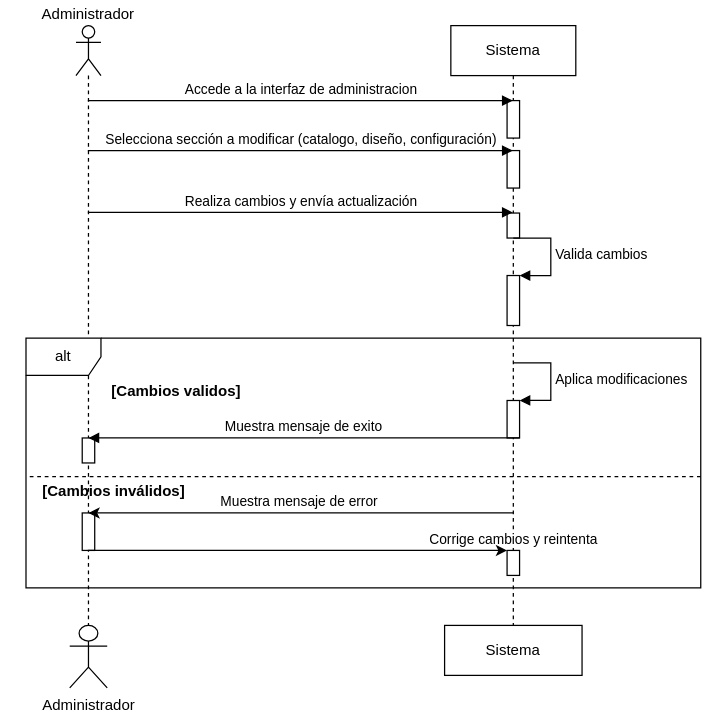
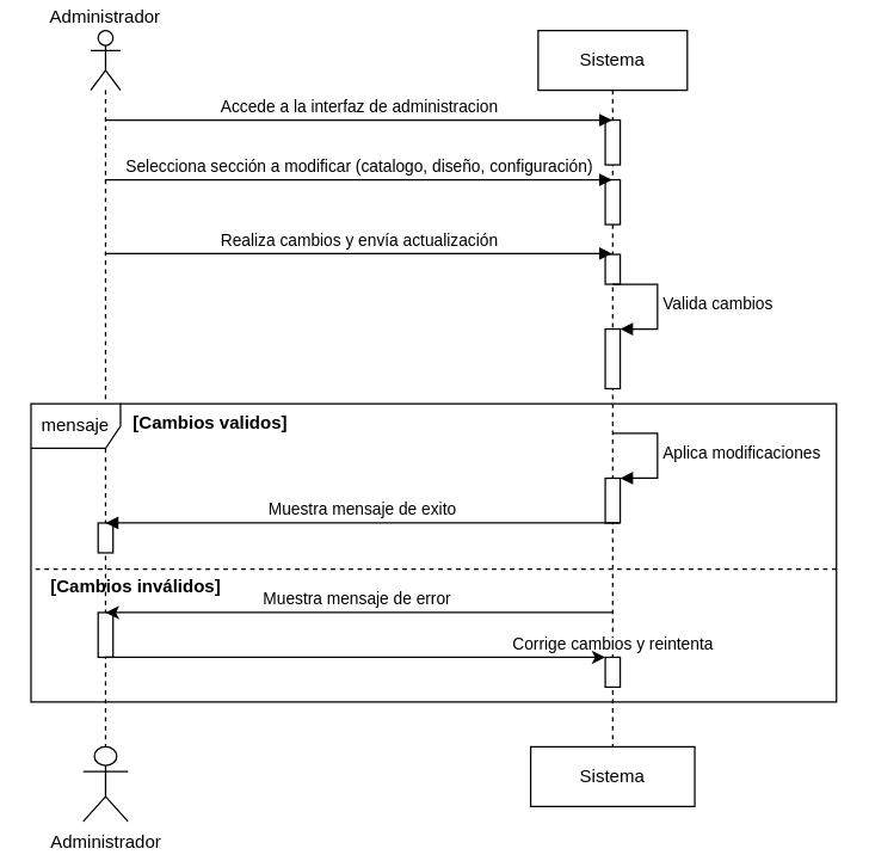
  <mxCell id="0" />
  <mxCell id="1" parent="0" />
  <mxCell id="2" value="Administrador" style="shape=umlLifeline;perimeter=lifelinePerimeter;whiteSpace=wrap;html=1;container=1;dropTarget=0;collapsible=0;recursiveResize=0;outlineConnect=0;portConstraint=eastwest;newEdgeStyle={&quot;curved&quot;:0,&quot;rounded&quot;:0};participant=umlActor;labelPosition=center;verticalLabelPosition=top;align=center;verticalAlign=bottom;" vertex="1" parent="1"><mxGeometry x="60" y="20" width="20" height="480" as="geometry" /></mxCell>
  <mxCell id="3" value="" style="html=1;points=[[0,0,0,0,5],[0,1,0,0,-5],[1,0,0,0,5],[1,1,0,0,-5]];perimeter=orthogonalPerimeter;outlineConnect=0;targetShapes=umlLifeline;portConstraint=eastwest;newEdgeStyle={&quot;curved&quot;:0,&quot;rounded&quot;:0};" vertex="1" parent="2"><mxGeometry x="5" y="330" width="10" height="20" as="geometry" /></mxCell>
  <mxCell id="4" value="" style="html=1;points=[[0,0,0,0,5],[0,1,0,0,-5],[1,0,0,0,5],[1,1,0,0,-5]];perimeter=orthogonalPerimeter;outlineConnect=0;targetShapes=umlLifeline;portConstraint=eastwest;newEdgeStyle={&quot;curved&quot;:0,&quot;rounded&quot;:0};" vertex="1" parent="2"><mxGeometry x="5" y="390" width="10" height="30" as="geometry" /></mxCell>
  <mxCell id="5" value="Sistema" style="shape=umlLifeline;perimeter=lifelinePerimeter;whiteSpace=wrap;html=1;container=1;dropTarget=0;collapsible=0;recursiveResize=0;outlineConnect=0;portConstraint=eastwest;newEdgeStyle={&quot;curved&quot;:0,&quot;rounded&quot;:0};" vertex="1" parent="1"><mxGeometry x="360" y="20" width="100" height="480" as="geometry" /></mxCell>
  <mxCell id="6" value="" style="html=1;points=[[0,0,0,0,5],[0,1,0,0,-5],[1,0,0,0,5],[1,1,0,0,-5]];perimeter=orthogonalPerimeter;outlineConnect=0;targetShapes=umlLifeline;portConstraint=eastwest;newEdgeStyle={&quot;curved&quot;:0,&quot;rounded&quot;:0};" vertex="1" parent="5"><mxGeometry x="45" y="200" width="10" height="40" as="geometry" /></mxCell>
  <mxCell id="7" value="" style="html=1;points=[[0,0,0,0,5],[0,1,0,0,-5],[1,0,0,0,5],[1,1,0,0,-5]];perimeter=orthogonalPerimeter;outlineConnect=0;targetShapes=umlLifeline;portConstraint=eastwest;newEdgeStyle={&quot;curved&quot;:0,&quot;rounded&quot;:0};" vertex="1" parent="5"><mxGeometry x="45" y="60" width="10" height="30" as="geometry" /></mxCell>
  <mxCell id="8" value="" style="html=1;points=[[0,0,0,0,5],[0,1,0,0,-5],[1,0,0,0,5],[1,1,0,0,-5]];perimeter=orthogonalPerimeter;outlineConnect=0;targetShapes=umlLifeline;portConstraint=eastwest;newEdgeStyle={&quot;curved&quot;:0,&quot;rounded&quot;:0};" vertex="1" parent="5"><mxGeometry x="45" y="100" width="10" height="30" as="geometry" /></mxCell>
  <mxCell id="9" value="" style="html=1;points=[[0,0,0,0,5],[0,1,0,0,-5],[1,0,0,0,5],[1,1,0,0,-5]];perimeter=orthogonalPerimeter;outlineConnect=0;targetShapes=umlLifeline;portConstraint=eastwest;newEdgeStyle={&quot;curved&quot;:0,&quot;rounded&quot;:0};" vertex="1" parent="5"><mxGeometry x="45" y="150" width="10" height="20" as="geometry" /></mxCell>
  <mxCell id="10" value="Accede a la interfaz de administracion" style="html=1;verticalAlign=bottom;endArrow=block;curved=0;rounded=0;" edge="1" parent="1" target="5"><mxGeometry width="80" relative="1" as="geometry"><mxPoint x="69.5" y="80" as="sourcePoint" /><mxPoint x="379.5" y="80" as="targetPoint" /></mxGeometry></mxCell>
  <mxCell id="11" value="Selecciona sección a modificar (catalogo, diseño, configuración)" style="html=1;verticalAlign=bottom;endArrow=block;curved=0;rounded=0;" edge="1" parent="1" target="5"><mxGeometry width="80" relative="1" as="geometry"><mxPoint x="69.5" y="120" as="sourcePoint" /><mxPoint x="379.5" y="120" as="targetPoint" /></mxGeometry></mxCell>
  <mxCell id="12" value="Realiza cambios y envía actualización" style="html=1;verticalAlign=bottom;endArrow=block;curved=0;rounded=0;" edge="1" parent="1"><mxGeometry width="80" relative="1" as="geometry"><mxPoint x="69.5" y="169.5" as="sourcePoint" /><mxPoint x="409.5" y="169.5" as="targetPoint" /></mxGeometry></mxCell>
  <mxCell id="13" value="Valida cambios" style="html=1;align=left;spacingLeft=2;endArrow=block;rounded=0;edgeStyle=orthogonalEdgeStyle;curved=0;rounded=0;" edge="1" parent="1"><mxGeometry relative="1" as="geometry"><mxPoint x="410" y="190" as="sourcePoint" /><Array as="points"><mxPoint x="440" y="220" /></Array><mxPoint x="415" y="220" as="targetPoint" /></mxGeometry></mxCell>
- <mxCell id="14" value="alt" style="shape=umlFrame;whiteSpace=wrap;html=1;pointerEvents=0;" vertex="1" parent="1"><mxGeometry x="20" y="270" width="540" height="200" as="geometry" /></mxCell>
+ <mxCell id="14" value="mensaje" style="shape=umlFrame;whiteSpace=wrap;html=1;pointerEvents=0;" vertex="1" parent="1"><mxGeometry x="20" y="270" width="540" height="200" as="geometry" /></mxCell>
  <mxCell id="15" value="" style="html=1;points=[[0,0,0,0,5],[0,1,0,0,-5],[1,0,0,0,5],[1,1,0,0,-5]];perimeter=orthogonalPerimeter;outlineConnect=0;targetShapes=umlLifeline;portConstraint=eastwest;newEdgeStyle={&quot;curved&quot;:0,&quot;rounded&quot;:0};" vertex="1" parent="1"><mxGeometry x="405" y="320" width="10" height="30" as="geometry" /></mxCell>
  <mxCell id="16" value="Aplica modificaciones" style="html=1;align=left;spacingLeft=2;endArrow=block;rounded=0;edgeStyle=orthogonalEdgeStyle;curved=0;rounded=0;" edge="1" parent="1"><mxGeometry relative="1" as="geometry"><mxPoint x="410" y="290" as="sourcePoint" /><Array as="points"><mxPoint x="440" y="320" /></Array><mxPoint x="415" y="320" as="targetPoint" /></mxGeometry></mxCell>
  <mxCell id="17" value="Muestra mensaje de exito" style="html=1;verticalAlign=bottom;endArrow=block;curved=0;rounded=0;" edge="1" parent="1"><mxGeometry width="80" relative="1" as="geometry"><mxPoint x="415" y="350" as="sourcePoint" /><mxPoint x="70" y="350" as="targetPoint" /></mxGeometry></mxCell>
  <mxCell id="18" value="" style="endArrow=none;dashed=1;html=1;rounded=0;entryX=0;entryY=0.555;entryDx=0;entryDy=0;entryPerimeter=0;exitX=1;exitY=0.555;exitDx=0;exitDy=0;exitPerimeter=0;" edge="1" parent="1" source="14" target="14"><mxGeometry width="50" height="50" relative="1" as="geometry"><mxPoint x="220" y="520" as="sourcePoint" /><mxPoint x="270" y="470" as="targetPoint" /></mxGeometry></mxCell>
  <mxCell id="19" value="Muestra mensaje de error&amp;nbsp;" style="endArrow=classic;html=1;rounded=0;labelPosition=center;verticalLabelPosition=top;align=center;verticalAlign=bottom;" edge="1" parent="1"><mxGeometry width="50" height="50" relative="1" as="geometry"><mxPoint x="410" y="410" as="sourcePoint" /><mxPoint x="70" y="410" as="targetPoint" /></mxGeometry></mxCell>
  <mxCell id="20" value="Corrige cambios y reintenta" style="endArrow=classic;html=1;rounded=0;labelPosition=center;verticalLabelPosition=top;align=center;verticalAlign=bottom;" edge="1" parent="1" source="26"><mxGeometry width="50" height="50" relative="1" as="geometry"><mxPoint x="69.5" y="440" as="sourcePoint" /><mxPoint x="410" y="440" as="targetPoint" /></mxGeometry></mxCell>
- <mxCell id="21" value="[Cambios validos]" style="text;align=center;fontStyle=1;verticalAlign=middle;spacingLeft=3;spacingRight=3;strokeColor=none;rotatable=0;points=[[0,0.5],[1,0.5]];portConstraint=eastwest;html=1;" vertex="1" parent="1"><mxGeometry x="100" y="300" width="80" height="26" as="geometry" /></mxCell>
+ <mxCell id="21" value="[Cambios validos]" style="text;align=center;fontStyle=1;verticalAlign=middle;spacingLeft=3;spacingRight=3;strokeColor=none;rotatable=0;points=[[0,0.5],[1,0.5]];portConstraint=eastwest;html=1;" vertex="1" parent="1"><mxGeometry x="100" y="270" width="80" height="26" as="geometry" /></mxCell>
  <mxCell id="22" value="[Cambios inválidos]" style="text;align=center;fontStyle=1;verticalAlign=middle;spacingLeft=3;spacingRight=3;strokeColor=none;rotatable=0;points=[[0,0.5],[1,0.5]];portConstraint=eastwest;html=1;" vertex="1" parent="1"><mxGeometry x="50" y="380" width="80" height="26" as="geometry" /></mxCell>
  <mxCell id="23" value="Sistema" style="html=1;whiteSpace=wrap;" vertex="1" parent="1"><mxGeometry x="355" y="500" width="110" height="40" as="geometry" /></mxCell>
  <mxCell id="24" value="Administrador" style="shape=umlActor;verticalLabelPosition=bottom;verticalAlign=top;html=1;" vertex="1" parent="1"><mxGeometry x="55" y="500" width="30" height="50" as="geometry" /></mxCell>
  <mxCell id="25" value="" style="endArrow=classic;html=1;rounded=0;labelPosition=center;verticalLabelPosition=top;align=center;verticalAlign=bottom;" edge="1" parent="1" target="26"><mxGeometry width="50" height="50" relative="1" as="geometry"><mxPoint x="69.5" y="440" as="sourcePoint" /><mxPoint x="410" y="440" as="targetPoint" /></mxGeometry></mxCell>
  <mxCell id="26" value="" style="html=1;points=[[0,0,0,0,5],[0,1,0,0,-5],[1,0,0,0,5],[1,1,0,0,-5]];perimeter=orthogonalPerimeter;outlineConnect=0;targetShapes=umlLifeline;portConstraint=eastwest;newEdgeStyle={&quot;curved&quot;:0,&quot;rounded&quot;:0};" vertex="1" parent="1"><mxGeometry x="405" y="440" width="10" height="20" as="geometry" /></mxCell>
